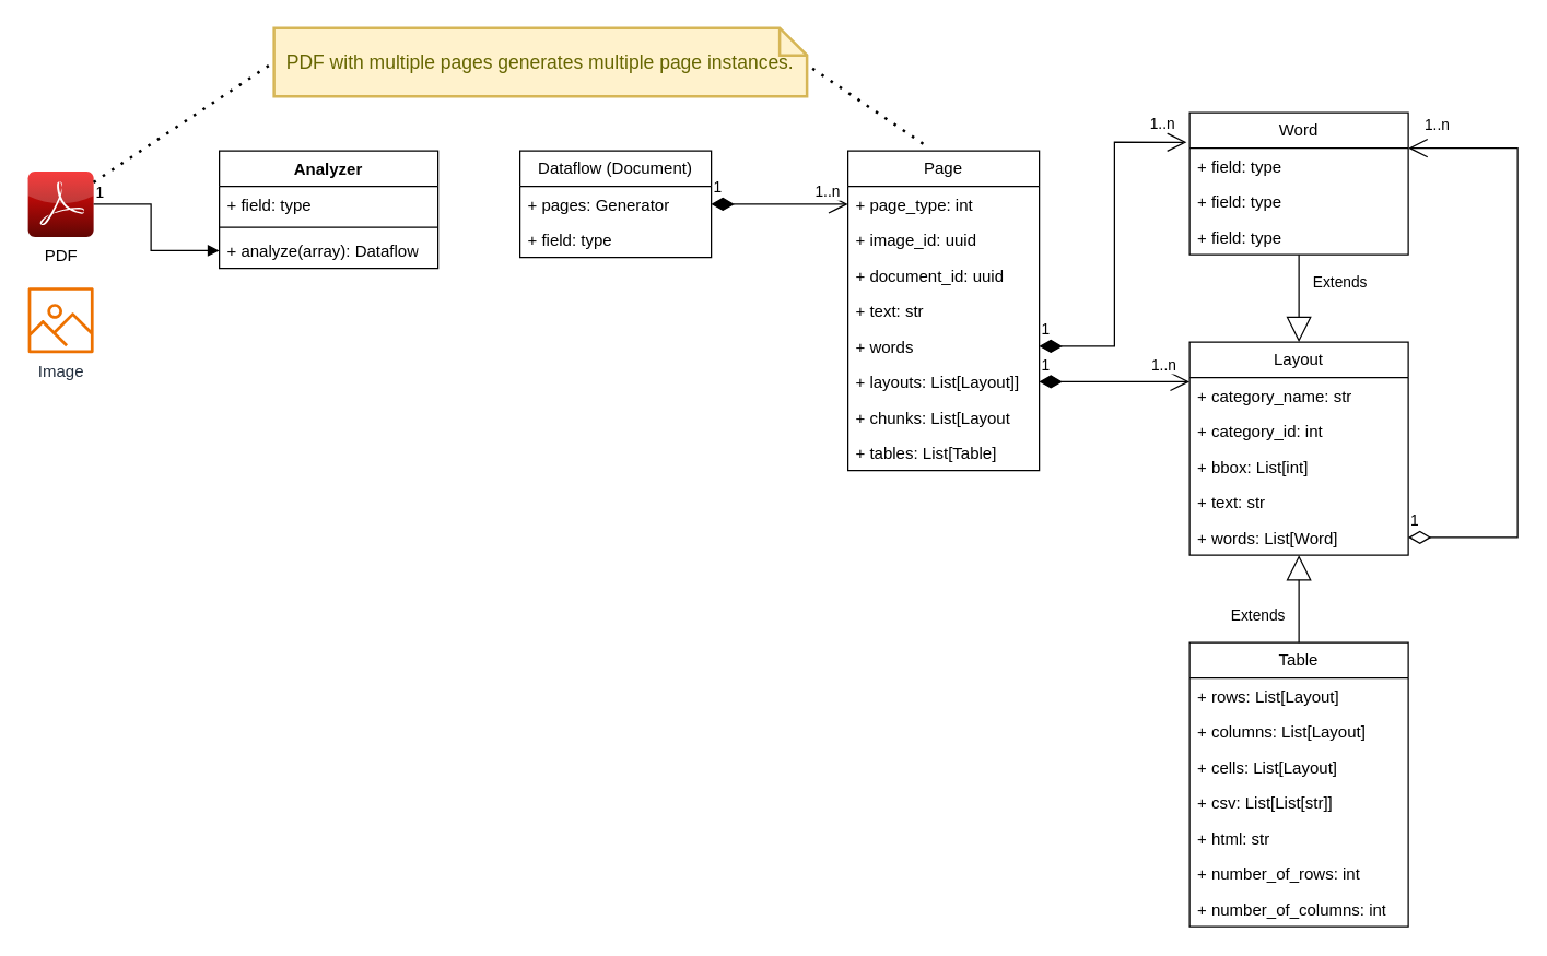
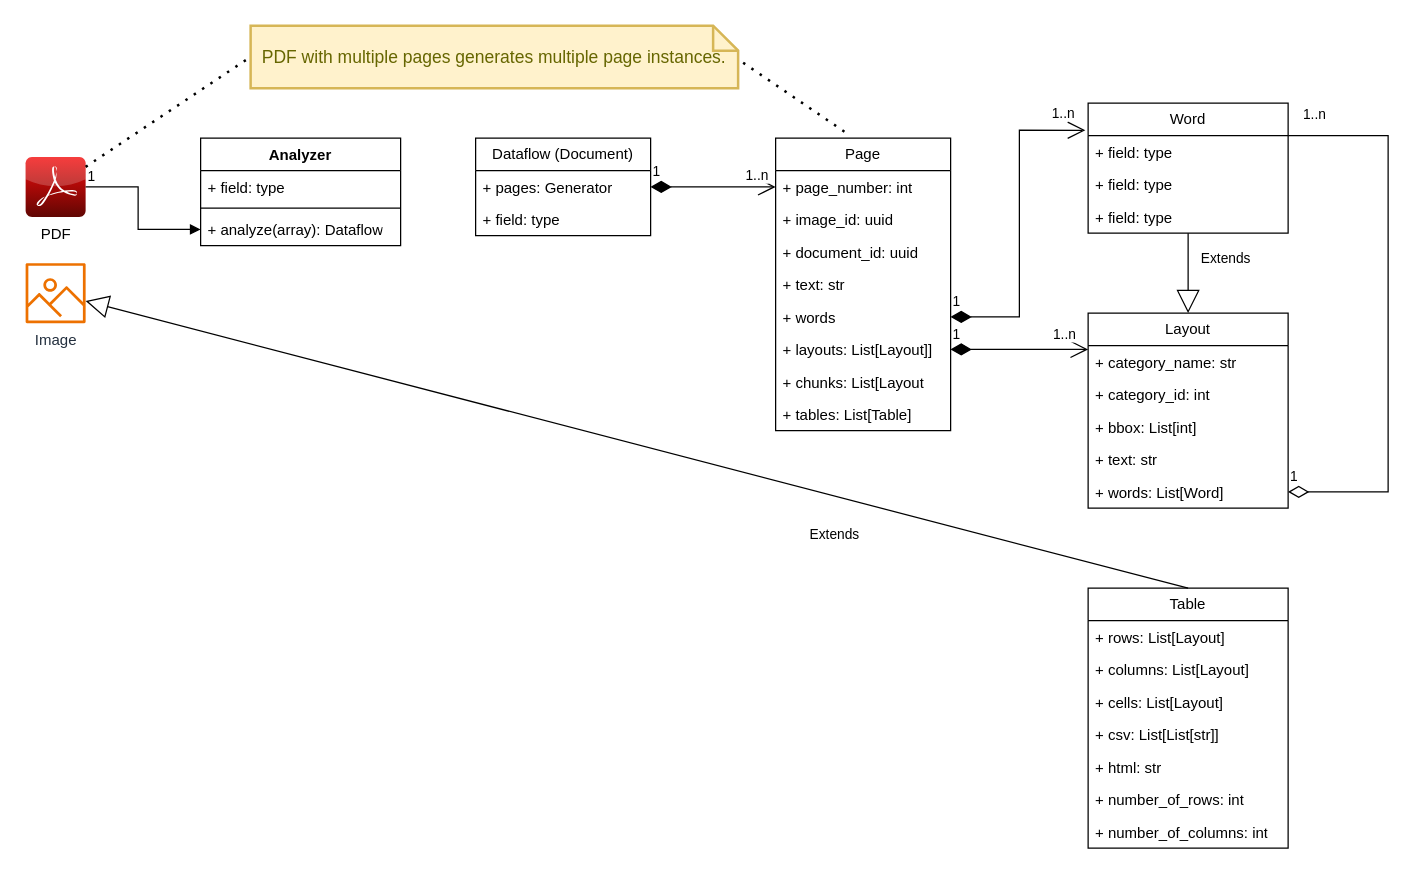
  <mxCell id="0" />
  <mxCell id="1" parent="0" />
  <mxCell id="2" value="PDF" style="dashed=0;outlineConnect=0;html=1;align=center;labelPosition=center;verticalLabelPosition=bottom;verticalAlign=top;shape=mxgraph.webicons.adobe_pdf;fillColor=#F40C0C;gradientColor=#610603" vertex="1" parent="1"><mxGeometry x="20" y="125" width="48" height="48" as="geometry" /></mxCell>
  <mxCell id="3" value="Image" style="sketch=0;outlineConnect=0;fontColor=#232F3E;gradientColor=none;fillColor=#ED7100;strokeColor=none;dashed=0;verticalLabelPosition=bottom;verticalAlign=top;align=center;html=1;fontSize=12;fontStyle=0;aspect=fixed;pointerEvents=1;shape=mxgraph.aws4.container_registry_image;" vertex="1" parent="1"><mxGeometry x="20" y="210" width="48" height="48" as="geometry" /></mxCell>
  <mxCell id="4" value="Page" style="swimlane;fontStyle=0;childLayout=stackLayout;horizontal=1;startSize=26;fillColor=none;horizontalStack=0;resizeParent=1;resizeParentMax=0;resizeLast=0;collapsible=1;marginBottom=0;whiteSpace=wrap;html=1;" vertex="1" parent="1"><mxGeometry x="620" y="110" width="140" height="234" as="geometry" /></mxCell>
- <mxCell id="5" value="+ page_type: int" style="text;strokeColor=none;fillColor=none;align=left;verticalAlign=top;spacingLeft=4;spacingRight=4;overflow=hidden;rotatable=0;points=[[0,0.5],[1,0.5]];portConstraint=eastwest;whiteSpace=wrap;html=1;" vertex="1" parent="4"><mxGeometry y="26" width="140" height="26" as="geometry" /></mxCell>
+ <mxCell id="5" value="+ page_number: int" style="text;strokeColor=none;fillColor=none;align=left;verticalAlign=top;spacingLeft=4;spacingRight=4;overflow=hidden;rotatable=0;points=[[0,0.5],[1,0.5]];portConstraint=eastwest;whiteSpace=wrap;html=1;" vertex="1" parent="4"><mxGeometry y="26" width="140" height="26" as="geometry" /></mxCell>
  <mxCell id="6" value="+ image_id: uuid" style="text;strokeColor=none;fillColor=none;align=left;verticalAlign=top;spacingLeft=4;spacingRight=4;overflow=hidden;rotatable=0;points=[[0,0.5],[1,0.5]];portConstraint=eastwest;whiteSpace=wrap;html=1;" vertex="1" parent="4"><mxGeometry y="52" width="140" height="26" as="geometry" /></mxCell>
  <mxCell id="7" value="+ document_id: uuid" style="text;strokeColor=none;fillColor=none;align=left;verticalAlign=top;spacingLeft=4;spacingRight=4;overflow=hidden;rotatable=0;points=[[0,0.5],[1,0.5]];portConstraint=eastwest;whiteSpace=wrap;html=1;" vertex="1" parent="4"><mxGeometry y="78" width="140" height="26" as="geometry" /></mxCell>
  <mxCell id="8" value="+ text: str" style="text;strokeColor=none;fillColor=none;align=left;verticalAlign=top;spacingLeft=4;spacingRight=4;overflow=hidden;rotatable=0;points=[[0,0.5],[1,0.5]];portConstraint=eastwest;whiteSpace=wrap;html=1;" vertex="1" parent="4"><mxGeometry y="104" width="140" height="26" as="geometry" /></mxCell>
  <mxCell id="9" value="+ words" style="text;strokeColor=none;fillColor=none;align=left;verticalAlign=top;spacingLeft=4;spacingRight=4;overflow=hidden;rotatable=0;points=[[0,0.5],[1,0.5]];portConstraint=eastwest;whiteSpace=wrap;html=1;" vertex="1" parent="4"><mxGeometry y="130" width="140" height="26" as="geometry" /></mxCell>
  <mxCell id="10" value="+ layouts: List[Layout]]" style="text;strokeColor=none;fillColor=none;align=left;verticalAlign=top;spacingLeft=4;spacingRight=4;overflow=hidden;rotatable=0;points=[[0,0.5],[1,0.5]];portConstraint=eastwest;whiteSpace=wrap;html=1;" vertex="1" parent="4"><mxGeometry y="156" width="140" height="26" as="geometry" /></mxCell>
  <mxCell id="11" value="+ chunks: List[Layout" style="text;strokeColor=none;fillColor=none;align=left;verticalAlign=top;spacingLeft=4;spacingRight=4;overflow=hidden;rotatable=0;points=[[0,0.5],[1,0.5]];portConstraint=eastwest;whiteSpace=wrap;html=1;" vertex="1" parent="4"><mxGeometry y="182" width="140" height="26" as="geometry" /></mxCell>
  <mxCell id="12" value="+ tables: List[Table]" style="text;strokeColor=none;fillColor=none;align=left;verticalAlign=top;spacingLeft=4;spacingRight=4;overflow=hidden;rotatable=0;points=[[0,0.5],[1,0.5]];portConstraint=eastwest;whiteSpace=wrap;html=1;" vertex="1" parent="4"><mxGeometry y="208" width="140" height="26" as="geometry" /></mxCell>
  <mxCell id="13" value="1" style="endArrow=open;html=1;endSize=12;startArrow=diamondThin;startSize=14;startFill=1;edgeStyle=orthogonalEdgeStyle;align=left;verticalAlign=bottom;rounded=0;entryX=0;entryY=0.5;entryDx=0;entryDy=0;" edge="1" parent="1" source="46" target="5"><mxGeometry x="-1" y="3" relative="1" as="geometry"><mxPoint x="520" y="138" as="sourcePoint" /><mxPoint x="540" y="278" as="targetPoint" /></mxGeometry></mxCell>
  <mxCell id="14" value="1..n" style="edgeLabel;html=1;align=center;verticalAlign=middle;resizable=0;points=[];" vertex="1" connectable="0" parent="13"><mxGeometry x="0.785" y="-3" relative="1" as="geometry"><mxPoint x="-5" y="-13" as="offset" /></mxGeometry></mxCell>
  <mxCell id="15" value="Layout" style="swimlane;fontStyle=0;childLayout=stackLayout;horizontal=1;startSize=26;fillColor=none;horizontalStack=0;resizeParent=1;resizeParentMax=0;resizeLast=0;collapsible=1;marginBottom=0;whiteSpace=wrap;html=1;" vertex="1" parent="1"><mxGeometry x="870" y="250" width="160" height="156" as="geometry" /></mxCell>
  <mxCell id="16" value="+ category_name: str" style="text;strokeColor=none;fillColor=none;align=left;verticalAlign=top;spacingLeft=4;spacingRight=4;overflow=hidden;rotatable=0;points=[[0,0.5],[1,0.5]];portConstraint=eastwest;whiteSpace=wrap;html=1;" vertex="1" parent="15"><mxGeometry y="26" width="160" height="26" as="geometry" /></mxCell>
  <mxCell id="17" value="+ category_id: int" style="text;strokeColor=none;fillColor=none;align=left;verticalAlign=top;spacingLeft=4;spacingRight=4;overflow=hidden;rotatable=0;points=[[0,0.5],[1,0.5]];portConstraint=eastwest;whiteSpace=wrap;html=1;" vertex="1" parent="15"><mxGeometry y="52" width="160" height="26" as="geometry" /></mxCell>
  <mxCell id="18" value="+ bbox: List[int]" style="text;strokeColor=none;fillColor=none;align=left;verticalAlign=top;spacingLeft=4;spacingRight=4;overflow=hidden;rotatable=0;points=[[0,0.5],[1,0.5]];portConstraint=eastwest;whiteSpace=wrap;html=1;" vertex="1" parent="15"><mxGeometry y="78" width="160" height="26" as="geometry" /></mxCell>
  <mxCell id="19" value="+ text: str" style="text;strokeColor=none;fillColor=none;align=left;verticalAlign=top;spacingLeft=4;spacingRight=4;overflow=hidden;rotatable=0;points=[[0,0.5],[1,0.5]];portConstraint=eastwest;whiteSpace=wrap;html=1;" vertex="1" parent="15"><mxGeometry y="104" width="160" height="26" as="geometry" /></mxCell>
  <mxCell id="20" value="+ words: List[Word]" style="text;strokeColor=none;fillColor=none;align=left;verticalAlign=top;spacingLeft=4;spacingRight=4;overflow=hidden;rotatable=0;points=[[0,0.5],[1,0.5]];portConstraint=eastwest;whiteSpace=wrap;html=1;" vertex="1" parent="15"><mxGeometry y="130" width="160" height="26" as="geometry" /></mxCell>
  <mxCell id="21" value="Table" style="swimlane;fontStyle=0;childLayout=stackLayout;horizontal=1;startSize=26;fillColor=none;horizontalStack=0;resizeParent=1;resizeParentMax=0;resizeLast=0;collapsible=1;marginBottom=0;whiteSpace=wrap;html=1;" vertex="1" parent="1"><mxGeometry x="870" y="470" width="160" height="208" as="geometry" /></mxCell>
  <mxCell id="22" value="+ rows: List[Layout]" style="text;strokeColor=none;fillColor=none;align=left;verticalAlign=top;spacingLeft=4;spacingRight=4;overflow=hidden;rotatable=0;points=[[0,0.5],[1,0.5]];portConstraint=eastwest;whiteSpace=wrap;html=1;" vertex="1" parent="21"><mxGeometry y="26" width="160" height="26" as="geometry" /></mxCell>
  <mxCell id="23" value="+ columns: List[Layout]" style="text;strokeColor=none;fillColor=none;align=left;verticalAlign=top;spacingLeft=4;spacingRight=4;overflow=hidden;rotatable=0;points=[[0,0.5],[1,0.5]];portConstraint=eastwest;whiteSpace=wrap;html=1;" vertex="1" parent="21"><mxGeometry y="52" width="160" height="26" as="geometry" /></mxCell>
  <mxCell id="24" value="+ cells: List[Layout]" style="text;strokeColor=none;fillColor=none;align=left;verticalAlign=top;spacingLeft=4;spacingRight=4;overflow=hidden;rotatable=0;points=[[0,0.5],[1,0.5]];portConstraint=eastwest;whiteSpace=wrap;html=1;" vertex="1" parent="21"><mxGeometry y="78" width="160" height="26" as="geometry" /></mxCell>
  <mxCell id="25" value="+ csv: List[List[str]]" style="text;strokeColor=none;fillColor=none;align=left;verticalAlign=top;spacingLeft=4;spacingRight=4;overflow=hidden;rotatable=0;points=[[0,0.5],[1,0.5]];portConstraint=eastwest;whiteSpace=wrap;html=1;" vertex="1" parent="21"><mxGeometry y="104" width="160" height="26" as="geometry" /></mxCell>
  <mxCell id="26" value="+ html: str" style="text;strokeColor=none;fillColor=none;align=left;verticalAlign=top;spacingLeft=4;spacingRight=4;overflow=hidden;rotatable=0;points=[[0,0.5],[1,0.5]];portConstraint=eastwest;whiteSpace=wrap;html=1;" vertex="1" parent="21"><mxGeometry y="130" width="160" height="26" as="geometry" /></mxCell>
  <mxCell id="27" value="+ number_of_rows: int" style="text;strokeColor=none;fillColor=none;align=left;verticalAlign=top;spacingLeft=4;spacingRight=4;overflow=hidden;rotatable=0;points=[[0,0.5],[1,0.5]];portConstraint=eastwest;whiteSpace=wrap;html=1;" vertex="1" parent="21"><mxGeometry y="156" width="160" height="26" as="geometry" /></mxCell>
  <mxCell id="28" value="+ number_of_columns: int" style="text;strokeColor=none;fillColor=none;align=left;verticalAlign=top;spacingLeft=4;spacingRight=4;overflow=hidden;rotatable=0;points=[[0,0.5],[1,0.5]];portConstraint=eastwest;whiteSpace=wrap;html=1;" vertex="1" parent="21"><mxGeometry y="182" width="160" height="26" as="geometry" /></mxCell>
  <mxCell id="29" value="Word" style="swimlane;fontStyle=0;childLayout=stackLayout;horizontal=1;startSize=26;fillColor=none;horizontalStack=0;resizeParent=1;resizeParentMax=0;resizeLast=0;collapsible=1;marginBottom=0;whiteSpace=wrap;html=1;" vertex="1" parent="1"><mxGeometry x="870" y="82" width="160" height="104" as="geometry" /></mxCell>
  <mxCell id="30" value="+ field: type" style="text;strokeColor=none;fillColor=none;align=left;verticalAlign=top;spacingLeft=4;spacingRight=4;overflow=hidden;rotatable=0;points=[[0,0.5],[1,0.5]];portConstraint=eastwest;whiteSpace=wrap;html=1;" vertex="1" parent="29"><mxGeometry y="26" width="160" height="26" as="geometry" /></mxCell>
  <mxCell id="31" value="+ field: type" style="text;strokeColor=none;fillColor=none;align=left;verticalAlign=top;spacingLeft=4;spacingRight=4;overflow=hidden;rotatable=0;points=[[0,0.5],[1,0.5]];portConstraint=eastwest;whiteSpace=wrap;html=1;" vertex="1" parent="29"><mxGeometry y="52" width="160" height="26" as="geometry" /></mxCell>
  <mxCell id="32" value="+ field: type" style="text;strokeColor=none;fillColor=none;align=left;verticalAlign=top;spacingLeft=4;spacingRight=4;overflow=hidden;rotatable=0;points=[[0,0.5],[1,0.5]];portConstraint=eastwest;whiteSpace=wrap;html=1;" vertex="1" parent="29"><mxGeometry y="78" width="160" height="26" as="geometry" /></mxCell>
- <mxCell id="33" value="Extends" style="endArrow=block;endSize=16;endFill=0;html=1;rounded=0;exitX=0.5;exitY=0;exitDx=0;exitDy=0;" edge="1" parent="1" source="21" target="15"><mxGeometry x="-0.375" y="30" width="160" relative="1" as="geometry"><mxPoint x="1010" y="278" as="sourcePoint" /><mxPoint x="970" y="268" as="targetPoint" /><mxPoint as="offset" /></mxGeometry></mxCell>
+ <mxCell id="33" value="Extends" style="endArrow=block;endSize=16;endFill=0;html=1;rounded=0;exitX=0.5;exitY=0;exitDx=0;exitDy=0;" edge="1" parent="1" source="21" target="3"><mxGeometry x="-0.375" y="30" width="160" relative="1" as="geometry"><mxPoint x="1010" y="278" as="sourcePoint" /><mxPoint x="970" y="268" as="targetPoint" /><mxPoint as="offset" /></mxGeometry></mxCell>
  <mxCell id="34" value="1" style="endArrow=open;html=1;endSize=12;startArrow=diamondThin;startSize=14;startFill=1;edgeStyle=orthogonalEdgeStyle;align=left;verticalAlign=bottom;rounded=0;" edge="1" parent="1" source="10"><mxGeometry x="-1" y="3" relative="1" as="geometry"><mxPoint x="640" y="370" as="sourcePoint" /><mxPoint x="870" y="279" as="targetPoint" /><Array as="points"><mxPoint x="869" y="279" /></Array></mxGeometry></mxCell>
  <mxCell id="35" value="1..n" style="edgeLabel;html=1;align=center;verticalAlign=middle;resizable=0;points=[];" vertex="1" connectable="0" parent="34"><mxGeometry x="0.684" y="1" relative="1" as="geometry"><mxPoint x="-3" y="-12" as="offset" /></mxGeometry></mxCell>
  <mxCell id="36" value="Extends" style="endArrow=block;endSize=16;endFill=0;html=1;rounded=0;entryX=0.5;entryY=0;entryDx=0;entryDy=0;" edge="1" parent="1" source="29" target="15"><mxGeometry x="-0.375" y="30" width="160" relative="1" as="geometry"><mxPoint x="960" y="560" as="sourcePoint" /><mxPoint x="960" y="416" as="targetPoint" /><mxPoint as="offset" /></mxGeometry></mxCell>
  <mxCell id="37" value="1" style="endArrow=open;html=1;endSize=12;startArrow=diamondThin;startSize=14;startFill=1;edgeStyle=orthogonalEdgeStyle;align=left;verticalAlign=bottom;rounded=0;entryX=-0.014;entryY=-0.165;entryDx=0;entryDy=0;entryPerimeter=0;" edge="1" parent="1" source="9" target="30"><mxGeometry x="-1" y="3" relative="1" as="geometry"><mxPoint x="520" y="440" as="sourcePoint" /><mxPoint x="680" y="440" as="targetPoint" /></mxGeometry></mxCell>
  <mxCell id="38" value="1..n" style="edgeLabel;html=1;align=center;verticalAlign=middle;resizable=0;points=[];" vertex="1" connectable="0" parent="37"><mxGeometry x="0.881" relative="1" as="geometry"><mxPoint x="-3" y="-14" as="offset" /></mxGeometry></mxCell>
  <mxCell id="39" value="Analyzer" style="swimlane;fontStyle=1;align=center;verticalAlign=top;childLayout=stackLayout;horizontal=1;startSize=26;horizontalStack=0;resizeParent=1;resizeParentMax=0;resizeLast=0;collapsible=1;marginBottom=0;whiteSpace=wrap;html=1;" vertex="1" parent="1"><mxGeometry x="160" y="110" width="160" height="86" as="geometry" /></mxCell>
  <mxCell id="40" value="+ field: type" style="text;strokeColor=none;fillColor=none;align=left;verticalAlign=top;spacingLeft=4;spacingRight=4;overflow=hidden;rotatable=0;points=[[0,0.5],[1,0.5]];portConstraint=eastwest;whiteSpace=wrap;html=1;" vertex="1" parent="39"><mxGeometry y="26" width="160" height="26" as="geometry" /></mxCell>
  <mxCell id="41" value="" style="line;strokeWidth=1;fillColor=none;align=left;verticalAlign=middle;spacingTop=-1;spacingLeft=3;spacingRight=3;rotatable=0;labelPosition=right;points=[];portConstraint=eastwest;strokeColor=inherit;" vertex="1" parent="39"><mxGeometry y="52" width="160" height="8" as="geometry" /></mxCell>
  <mxCell id="42" value="+ analyze(array): Dataflow" style="text;strokeColor=none;fillColor=none;align=left;verticalAlign=top;spacingLeft=4;spacingRight=4;overflow=hidden;rotatable=0;points=[[0,0.5],[1,0.5]];portConstraint=eastwest;whiteSpace=wrap;html=1;" vertex="1" parent="39"><mxGeometry y="60" width="160" height="26" as="geometry" /></mxCell>
  <mxCell id="43" value="" style="endArrow=block;endFill=1;html=1;edgeStyle=orthogonalEdgeStyle;align=left;verticalAlign=top;rounded=0;" edge="1" parent="1" source="2" target="42"><mxGeometry x="-1" relative="1" as="geometry"><mxPoint x="500" y="420" as="sourcePoint" /><mxPoint x="660" y="420" as="targetPoint" /><Array as="points"><mxPoint x="110" y="149" /><mxPoint x="110" y="183" /></Array></mxGeometry></mxCell>
  <mxCell id="44" value="1" style="edgeLabel;resizable=0;html=1;align=left;verticalAlign=bottom;" connectable="0" vertex="1" parent="43"><mxGeometry x="-1" relative="1" as="geometry" /></mxCell>
  <mxCell id="45" value="Dataflow (Document)" style="swimlane;fontStyle=0;childLayout=stackLayout;horizontal=1;startSize=26;fillColor=none;horizontalStack=0;resizeParent=1;resizeParentMax=0;resizeLast=0;collapsible=1;marginBottom=0;whiteSpace=wrap;html=1;" vertex="1" parent="1"><mxGeometry x="380" y="110" width="140" height="78" as="geometry" /></mxCell>
  <mxCell id="46" value="+ pages: Generator" style="text;strokeColor=none;fillColor=none;align=left;verticalAlign=top;spacingLeft=4;spacingRight=4;overflow=hidden;rotatable=0;points=[[0,0.5],[1,0.5]];portConstraint=eastwest;whiteSpace=wrap;html=1;" vertex="1" parent="45"><mxGeometry y="26" width="140" height="26" as="geometry" /></mxCell>
  <mxCell id="47" value="+ field: type" style="text;strokeColor=none;fillColor=none;align=left;verticalAlign=top;spacingLeft=4;spacingRight=4;overflow=hidden;rotatable=0;points=[[0,0.5],[1,0.5]];portConstraint=eastwest;whiteSpace=wrap;html=1;" vertex="1" parent="45"><mxGeometry y="52" width="140" height="26" as="geometry" /></mxCell>
  <mxCell id="48" value="PDF with multiple pages generates multiple page instances." style="shape=note;strokeWidth=2;fontSize=14;size=20;whiteSpace=wrap;html=1;fillColor=#fff2cc;strokeColor=#d6b656;fontColor=#666600;" vertex="1" parent="1"><mxGeometry x="200" y="20" width="390" height="50" as="geometry" /></mxCell>
  <mxCell id="49" value="" style="endArrow=none;dashed=1;html=1;dashPattern=1 3;strokeWidth=2;rounded=0;entryX=1.001;entryY=0.544;entryDx=0;entryDy=0;entryPerimeter=0;exitX=0.393;exitY=-0.022;exitDx=0;exitDy=0;exitPerimeter=0;" edge="1" parent="1" source="4" target="48"><mxGeometry width="50" height="50" relative="1" as="geometry"><mxPoint x="280" y="230" as="sourcePoint" /><mxPoint x="330" y="180" as="targetPoint" /></mxGeometry></mxCell>
  <mxCell id="50" value="" style="endArrow=none;dashed=1;html=1;dashPattern=1 3;strokeWidth=2;rounded=0;entryX=0;entryY=0.5;entryDx=0;entryDy=0;entryPerimeter=0;" edge="1" parent="1" source="2" target="48"><mxGeometry width="50" height="50" relative="1" as="geometry"><mxPoint x="280" y="230" as="sourcePoint" /><mxPoint x="330" y="180" as="targetPoint" /></mxGeometry></mxCell>
- <mxCell id="51" value="1" style="endArrow=open;html=1;endSize=12;startArrow=diamondThin;startSize=14;startFill=0;edgeStyle=orthogonalEdgeStyle;align=left;verticalAlign=bottom;rounded=0;entryX=1;entryY=0.25;entryDx=0;entryDy=0;" edge="1" parent="1" source="20" target="29"><mxGeometry x="-1" y="3" relative="1" as="geometry"><mxPoint x="1130" y="310" as="sourcePoint" /><mxPoint x="1290" y="310" as="targetPoint" /><Array as="points"><mxPoint x="1110" y="393" /><mxPoint x="1110" y="108" /></Array></mxGeometry></mxCell>
+ <mxCell id="51" value="1" style="endArrow=none;html=1;endSize=12;startArrow=diamondThin;startSize=14;startFill=0;edgeStyle=orthogonalEdgeStyle;align=left;verticalAlign=bottom;rounded=0;entryX=1;entryY=0.25;entryDx=0;entryDy=0;" edge="1" parent="1" source="20" target="29"><mxGeometry x="-1" y="3" relative="1" as="geometry"><mxPoint x="1130" y="310" as="sourcePoint" /><mxPoint x="1290" y="310" as="targetPoint" /><Array as="points"><mxPoint x="1110" y="393" /><mxPoint x="1110" y="108" /></Array></mxGeometry></mxCell>
  <mxCell id="52" value="1..n" style="edgeLabel;html=1;align=center;verticalAlign=middle;resizable=0;points=[];" vertex="1" connectable="0" parent="51"><mxGeometry x="0.834" y="4" relative="1" as="geometry"><mxPoint x="-17" y="-22" as="offset" /></mxGeometry></mxCell>
